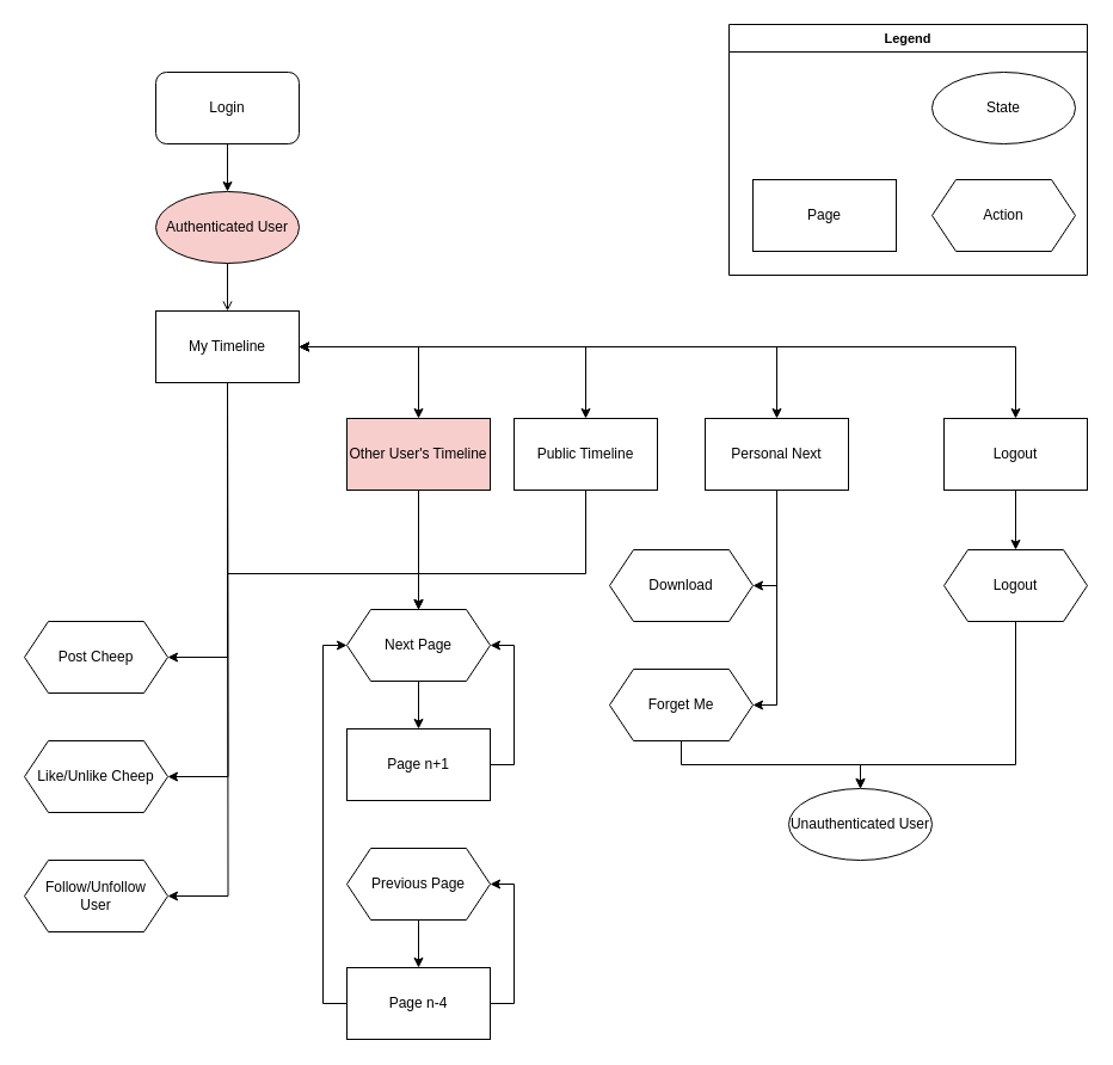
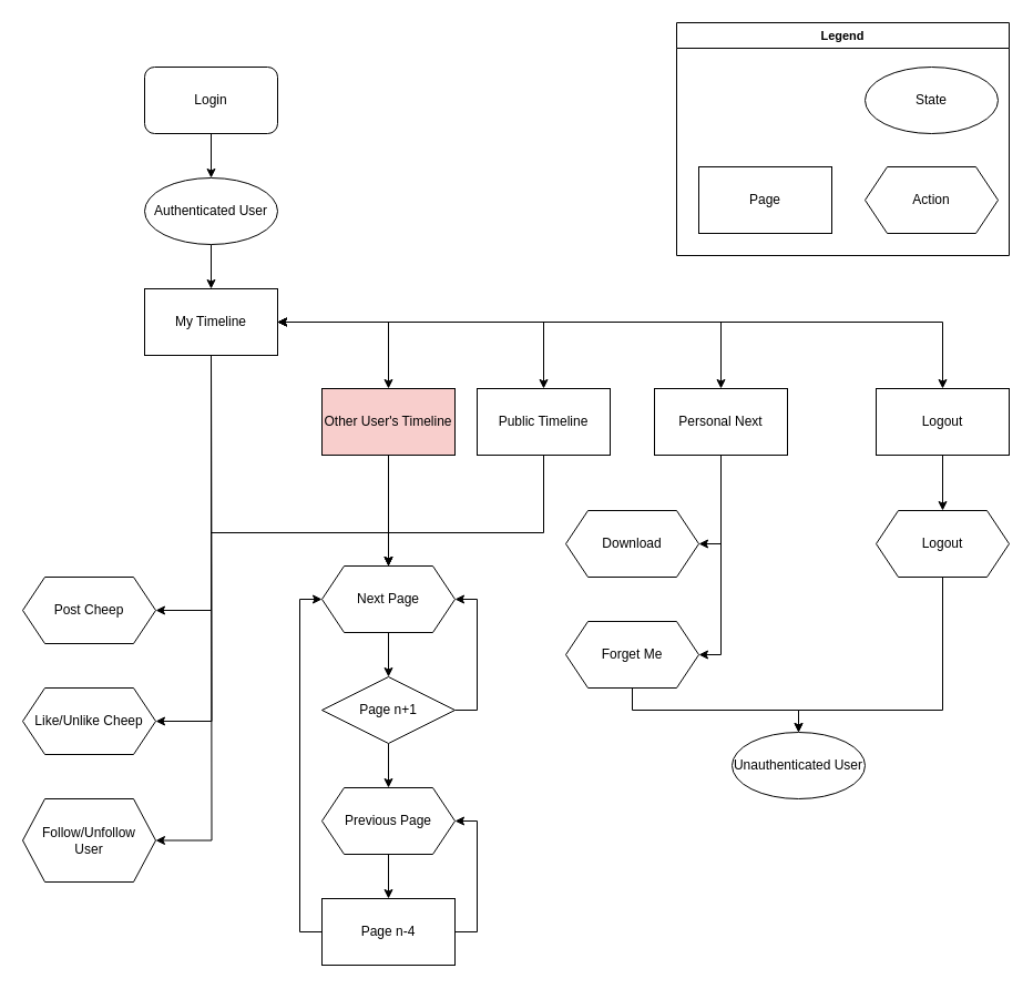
  <mxCell id="0" />
  <mxCell id="1" parent="0" />
  <mxCell id="2" style="edgeStyle=orthogonalEdgeStyle;rounded=0;orthogonalLoop=1;jettySize=auto;html=1;exitX=0.5;exitY=1;exitDx=0;exitDy=0;" parent="1" source="3" target="5" edge="1"><mxGeometry relative="1" as="geometry" /></mxCell>
  <mxCell id="3" value="Login" style="rounded=1;whiteSpace=wrap;html=1;" parent="1" vertex="1"><mxGeometry x="130" y="60" width="120" height="60" as="geometry" /></mxCell>
- <mxCell id="4" style="edgeStyle=orthogonalEdgeStyle;rounded=0;orthogonalLoop=1;jettySize=auto;html=1;exitX=0.5;exitY=1;exitDx=0;exitDy=0;endArrow=open;" parent="1" source="5" target="11" edge="1"><mxGeometry relative="1" as="geometry" /></mxCell>
- <mxCell id="5" value="Authenticated User" style="ellipse;whiteSpace=wrap;html=1;fillColor=#f8cecc;" parent="1" vertex="1"><mxGeometry x="130" y="160" width="120" height="60" as="geometry" /></mxCell>
+ <mxCell id="4" style="edgeStyle=orthogonalEdgeStyle;rounded=0;orthogonalLoop=1;jettySize=auto;html=1;exitX=0.5;exitY=1;exitDx=0;exitDy=0;" parent="1" source="5" target="11" edge="1"><mxGeometry relative="1" as="geometry" /></mxCell>
+ <mxCell id="5" value="Authenticated User" style="ellipse;whiteSpace=wrap;html=1;" parent="1" vertex="1"><mxGeometry x="130" y="160" width="120" height="60" as="geometry" /></mxCell>
  <mxCell id="6" style="edgeStyle=orthogonalEdgeStyle;rounded=0;orthogonalLoop=1;jettySize=auto;html=1;entryX=0.5;entryY=0;entryDx=0;entryDy=0;" parent="1" source="11" target="13" edge="1"><mxGeometry relative="1" as="geometry"><Array as="points"><mxPoint x="190" y="480" /><mxPoint x="350" y="480" /></Array></mxGeometry></mxCell>
  <mxCell id="7" style="edgeStyle=orthogonalEdgeStyle;shape=connector;rounded=0;orthogonalLoop=1;jettySize=auto;html=1;exitX=1;exitY=0.5;exitDx=0;exitDy=0;entryX=0.5;entryY=0;entryDx=0;entryDy=0;strokeColor=default;align=center;verticalAlign=middle;fontFamily=Helvetica;fontSize=11;fontColor=default;labelBackgroundColor=default;startArrow=classic;startFill=1;endArrow=classic;" parent="1" source="11" target="26" edge="1"><mxGeometry relative="1" as="geometry" /></mxCell>
  <mxCell id="8" style="edgeStyle=orthogonalEdgeStyle;shape=connector;rounded=0;orthogonalLoop=1;jettySize=auto;html=1;strokeColor=default;align=center;verticalAlign=middle;fontFamily=Helvetica;fontSize=11;fontColor=default;labelBackgroundColor=default;startArrow=classic;startFill=1;endArrow=classic;" parent="1" source="11" target="28" edge="1"><mxGeometry relative="1" as="geometry" /></mxCell>
  <mxCell id="9" style="edgeStyle=orthogonalEdgeStyle;shape=connector;rounded=0;orthogonalLoop=1;jettySize=auto;html=1;strokeColor=default;align=center;verticalAlign=middle;fontFamily=Helvetica;fontSize=11;fontColor=default;labelBackgroundColor=default;startArrow=classic;startFill=1;endArrow=classic;" parent="1" source="11" target="39" edge="1"><mxGeometry relative="1" as="geometry" /></mxCell>
  <mxCell id="10" style="edgeStyle=orthogonalEdgeStyle;shape=connector;rounded=0;orthogonalLoop=1;jettySize=auto;html=1;strokeColor=default;align=center;verticalAlign=middle;fontFamily=Helvetica;fontSize=11;fontColor=default;labelBackgroundColor=default;startArrow=classic;startFill=1;endArrow=classic;" parent="1" source="11" target="15" edge="1"><mxGeometry relative="1" as="geometry" /></mxCell>
  <mxCell id="11" value="My Timeline" style="rounded=0;whiteSpace=wrap;html=1;" parent="1" vertex="1"><mxGeometry x="130" y="260" width="120" height="60" as="geometry" /></mxCell>
  <mxCell id="12" value="" style="edgeStyle=orthogonalEdgeStyle;rounded=0;orthogonalLoop=1;jettySize=auto;html=1;" parent="1" source="13" target="18" edge="1"><mxGeometry relative="1" as="geometry" /></mxCell>
  <mxCell id="13" value="Next Page" style="shape=hexagon;perimeter=hexagonPerimeter2;whiteSpace=wrap;html=1;fixedSize=1;" parent="1" vertex="1"><mxGeometry x="290" y="510" width="120" height="60" as="geometry" /></mxCell>
  <mxCell id="14" style="edgeStyle=orthogonalEdgeStyle;rounded=0;orthogonalLoop=1;jettySize=auto;html=1;" parent="1" source="15" target="13" edge="1"><mxGeometry relative="1" as="geometry" /></mxCell>
  <mxCell id="15" value="Other User's Timeline" style="rounded=0;whiteSpace=wrap;html=1;fillColor=#f8cecc;" parent="1" vertex="1"><mxGeometry x="290" y="350" width="120" height="60" as="geometry" /></mxCell>
+ <mxCell id="16" style="edgeStyle=orthogonalEdgeStyle;rounded=0;orthogonalLoop=1;jettySize=auto;html=1;" parent="1" source="18" target="20" edge="1"><mxGeometry relative="1" as="geometry" /></mxCell>
  <mxCell id="17" style="edgeStyle=orthogonalEdgeStyle;rounded=0;orthogonalLoop=1;jettySize=auto;html=1;exitX=1;exitY=0.5;exitDx=0;exitDy=0;entryX=1;entryY=0.5;entryDx=0;entryDy=0;" parent="1" source="18" target="13" edge="1"><mxGeometry relative="1" as="geometry" /></mxCell>
- <mxCell id="18" value="Page n+1" style="whiteSpace=wrap;html=1;" parent="1" vertex="1"><mxGeometry x="290" y="610" width="120" height="60" as="geometry" /></mxCell>
+ <mxCell id="18" value="Page n+1" style="rhombus;whiteSpace=wrap;html=1;" parent="1" vertex="1"><mxGeometry x="290" y="610" width="120" height="60" as="geometry" /></mxCell>
  <mxCell id="19" style="edgeStyle=orthogonalEdgeStyle;rounded=0;orthogonalLoop=1;jettySize=auto;html=1;exitX=0.5;exitY=1;exitDx=0;exitDy=0;" parent="1" source="20" target="23" edge="1"><mxGeometry relative="1" as="geometry" /></mxCell>
  <mxCell id="20" value="Previous Page" style="shape=hexagon;perimeter=hexagonPerimeter2;whiteSpace=wrap;html=1;fixedSize=1;" parent="1" vertex="1"><mxGeometry x="290" y="710" width="120" height="60" as="geometry" /></mxCell>
  <mxCell id="21" style="edgeStyle=orthogonalEdgeStyle;rounded=0;orthogonalLoop=1;jettySize=auto;html=1;exitX=1;exitY=0.5;exitDx=0;exitDy=0;entryX=1;entryY=0.5;entryDx=0;entryDy=0;" parent="1" source="23" target="20" edge="1"><mxGeometry relative="1" as="geometry" /></mxCell>
  <mxCell id="22" style="edgeStyle=orthogonalEdgeStyle;rounded=0;orthogonalLoop=1;jettySize=auto;html=1;exitX=0;exitY=0.5;exitDx=0;exitDy=0;entryX=0;entryY=0.5;entryDx=0;entryDy=0;" parent="1" source="23" target="13" edge="1"><mxGeometry relative="1" as="geometry" /></mxCell>
  <mxCell id="23" value="Page n-4" style="whiteSpace=wrap;html=1;" parent="1" vertex="1"><mxGeometry x="290" y="810" width="120" height="60" as="geometry" /></mxCell>
  <mxCell id="24" style="edgeStyle=orthogonalEdgeStyle;shape=connector;rounded=0;orthogonalLoop=1;jettySize=auto;html=1;exitX=0.5;exitY=1;exitDx=0;exitDy=0;entryX=1;entryY=0.5;entryDx=0;entryDy=0;strokeColor=default;align=center;verticalAlign=middle;fontFamily=Helvetica;fontSize=11;fontColor=default;labelBackgroundColor=default;startArrow=none;startFill=0;endArrow=classic;" parent="1" source="26" target="33" edge="1"><mxGeometry relative="1" as="geometry" /></mxCell>
  <mxCell id="25" style="edgeStyle=orthogonalEdgeStyle;shape=connector;rounded=0;orthogonalLoop=1;jettySize=auto;html=1;exitX=0.5;exitY=1;exitDx=0;exitDy=0;entryX=1;entryY=0.5;entryDx=0;entryDy=0;strokeColor=default;align=center;verticalAlign=middle;fontFamily=Helvetica;fontSize=11;fontColor=default;labelBackgroundColor=default;startArrow=none;startFill=0;endArrow=classic;" parent="1" source="26" target="30" edge="1"><mxGeometry relative="1" as="geometry" /></mxCell>
  <mxCell id="26" value="Personal Next" style="rounded=0;whiteSpace=wrap;html=1;" parent="1" vertex="1"><mxGeometry x="590" y="350" width="120" height="60" as="geometry" /></mxCell>
  <mxCell id="27" style="edgeStyle=orthogonalEdgeStyle;shape=connector;rounded=0;orthogonalLoop=1;jettySize=auto;html=1;strokeColor=default;align=center;verticalAlign=middle;fontFamily=Helvetica;fontSize=11;fontColor=default;labelBackgroundColor=default;startArrow=none;startFill=0;endArrow=classic;" parent="1" source="28" target="32" edge="1"><mxGeometry relative="1" as="geometry" /></mxCell>
  <mxCell id="28" value="Logout" style="rounded=0;whiteSpace=wrap;html=1;" parent="1" vertex="1"><mxGeometry x="790" y="350" width="120" height="60" as="geometry" /></mxCell>
  <mxCell id="29" style="edgeStyle=orthogonalEdgeStyle;shape=connector;rounded=0;orthogonalLoop=1;jettySize=auto;html=1;strokeColor=default;align=center;verticalAlign=middle;fontFamily=Helvetica;fontSize=11;fontColor=default;labelBackgroundColor=default;startArrow=none;startFill=0;endArrow=classic;exitX=0.5;exitY=1;exitDx=0;exitDy=0;" parent="1" source="30" target="34" edge="1"><mxGeometry relative="1" as="geometry" /></mxCell>
  <mxCell id="30" value="Forget Me" style="shape=hexagon;perimeter=hexagonPerimeter2;whiteSpace=wrap;html=1;fixedSize=1;" parent="1" vertex="1"><mxGeometry x="510" y="560" width="120" height="60" as="geometry" /></mxCell>
  <mxCell id="31" style="edgeStyle=orthogonalEdgeStyle;shape=connector;rounded=0;orthogonalLoop=1;jettySize=auto;html=1;strokeColor=default;align=center;verticalAlign=middle;fontFamily=Helvetica;fontSize=11;fontColor=default;labelBackgroundColor=default;startArrow=none;startFill=0;endArrow=classic;endFill=1;exitX=0.5;exitY=1;exitDx=0;exitDy=0;" parent="1" source="32" target="34" edge="1"><mxGeometry relative="1" as="geometry"><Array as="points"><mxPoint x="850" y="640" /><mxPoint x="720" y="640" /></Array></mxGeometry></mxCell>
  <mxCell id="32" value="Logout" style="shape=hexagon;perimeter=hexagonPerimeter2;whiteSpace=wrap;html=1;fixedSize=1;" parent="1" vertex="1"><mxGeometry x="790" y="460" width="120" height="60" as="geometry" /></mxCell>
  <mxCell id="33" value="Download" style="shape=hexagon;perimeter=hexagonPerimeter2;whiteSpace=wrap;html=1;fixedSize=1;" parent="1" vertex="1"><mxGeometry x="510" y="460" width="120" height="60" as="geometry" /></mxCell>
  <mxCell id="34" value="Unauthenticated User" style="ellipse;whiteSpace=wrap;html=1;" parent="1" vertex="1"><mxGeometry x="660" y="660" width="120" height="60" as="geometry" /></mxCell>
  <mxCell id="35" value="State" style="ellipse;whiteSpace=wrap;html=1;" parent="1" vertex="1"><mxGeometry x="780" y="60" width="120" height="60" as="geometry" /></mxCell>
  <mxCell id="36" value="Page" style="rounded=0;whiteSpace=wrap;html=1;" parent="1" vertex="1"><mxGeometry x="630" y="150" width="120" height="60" as="geometry" /></mxCell>
  <mxCell id="37" value="Action" style="shape=hexagon;perimeter=hexagonPerimeter2;whiteSpace=wrap;html=1;fixedSize=1;" parent="1" vertex="1"><mxGeometry x="780" y="150" width="120" height="60" as="geometry" /></mxCell>
  <mxCell id="38" style="edgeStyle=orthogonalEdgeStyle;shape=connector;rounded=0;orthogonalLoop=1;jettySize=auto;html=1;exitX=0.5;exitY=1;exitDx=0;exitDy=0;entryX=0.5;entryY=0;entryDx=0;entryDy=0;strokeColor=default;align=center;verticalAlign=middle;fontFamily=Helvetica;fontSize=11;fontColor=default;labelBackgroundColor=default;startArrow=none;startFill=0;endArrow=classic;" parent="1" source="39" target="13" edge="1"><mxGeometry relative="1" as="geometry"><Array as="points"><mxPoint x="490" y="480" /><mxPoint x="350" y="480" /></Array></mxGeometry></mxCell>
  <mxCell id="39" value="Public Timeline" style="rounded=0;whiteSpace=wrap;html=1;" parent="1" vertex="1"><mxGeometry x="430" y="350" width="120" height="60" as="geometry" /></mxCell>
  <mxCell id="40" style="edgeStyle=orthogonalEdgeStyle;shape=connector;rounded=0;orthogonalLoop=1;jettySize=auto;html=1;exitX=1;exitY=0.5;exitDx=0;exitDy=0;entryX=0.5;entryY=1;entryDx=0;entryDy=0;strokeColor=default;align=center;verticalAlign=middle;fontFamily=Helvetica;fontSize=11;fontColor=default;labelBackgroundColor=default;startArrow=classic;startFill=1;endArrow=none;endFill=0;" parent="1" source="41" target="11" edge="1"><mxGeometry relative="1" as="geometry" /></mxCell>
  <mxCell id="41" value="Post Cheep" style="shape=hexagon;perimeter=hexagonPerimeter2;whiteSpace=wrap;html=1;fixedSize=1;" parent="1" vertex="1"><mxGeometry x="20" y="520" width="120" height="60" as="geometry" /></mxCell>
  <mxCell id="42" style="edgeStyle=orthogonalEdgeStyle;shape=connector;rounded=0;orthogonalLoop=1;jettySize=auto;html=1;exitX=1;exitY=0.5;exitDx=0;exitDy=0;strokeColor=default;align=center;verticalAlign=middle;fontFamily=Helvetica;fontSize=11;fontColor=default;labelBackgroundColor=default;startArrow=classic;startFill=1;endArrow=none;endFill=0;" parent="1" source="43" edge="1"><mxGeometry relative="1" as="geometry"><mxPoint x="190" y="320" as="targetPoint" /></mxGeometry></mxCell>
  <mxCell id="43" value="Like/Unlike Cheep" style="shape=hexagon;perimeter=hexagonPerimeter2;whiteSpace=wrap;html=1;fixedSize=1;" parent="1" vertex="1"><mxGeometry x="20" y="620" width="120" height="60" as="geometry" /></mxCell>
  <mxCell id="44" style="edgeStyle=orthogonalEdgeStyle;shape=connector;rounded=0;orthogonalLoop=1;jettySize=auto;html=1;exitX=1;exitY=0.5;exitDx=0;exitDy=0;strokeColor=default;align=center;verticalAlign=middle;fontFamily=Helvetica;fontSize=11;fontColor=default;labelBackgroundColor=default;startArrow=classic;startFill=1;endArrow=none;endFill=0;" parent="1" source="45" edge="1"><mxGeometry relative="1" as="geometry"><mxPoint x="190" y="320" as="targetPoint" /></mxGeometry></mxCell>
- <mxCell id="45" value="Follow/Unfollow&lt;br&gt;User" style="shape=hexagon;perimeter=hexagonPerimeter2;whiteSpace=wrap;html=1;fixedSize=1;" parent="1" vertex="1"><mxGeometry x="20" y="720" width="120" height="60" as="geometry" /></mxCell>
+ <mxCell id="45" value="Follow/Unfollow&lt;br&gt;User" style="shape=hexagon;perimeter=hexagonPerimeter2;whiteSpace=wrap;html=1;fixedSize=1;" parent="1" vertex="1"><mxGeometry x="20" y="720" width="120" height="75" as="geometry" /></mxCell>
  <mxCell id="46" value="Legend" style="swimlane;whiteSpace=wrap;html=1;fontFamily=Helvetica;fontSize=11;fontColor=default;labelBackgroundColor=default;" vertex="1" parent="1"><mxGeometry x="610" y="20" width="300" height="210" as="geometry" /></mxCell>
